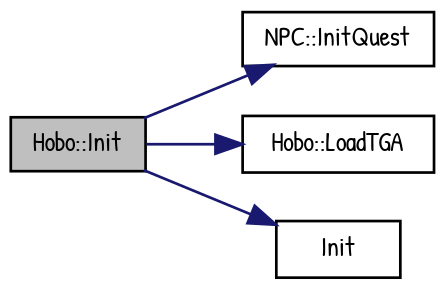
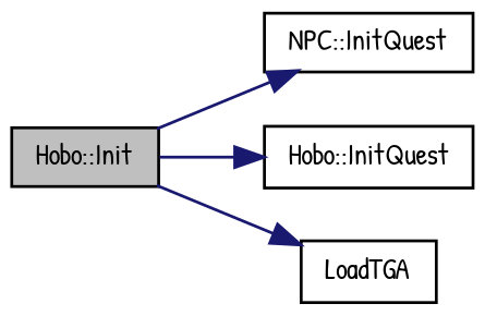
  digraph {
    fontname="Patrick Hand"
    rankdir=LR
    node [color=black fontname="Patrick Hand" fontsize=10 shape=record]
    edge [color=midnightblue fontname="Patrick Hand" fontsize=10 labelfontname=Helvetica labelfontsize=10 style=solid]
    n1 [fillcolor=grey75 fontcolor=black height=0.2 label="Hobo::Init" style=filled width=0.4]
    n2 [height=0.2 label="NPC::InitQuest" width=0.4]
-   n3 [height=0.2 label="Hobo::LoadTGA" width=0.4]
-   n4 [height=0.2 label=Init width=0.4]
+   n3 [height=0.2 label="Hobo::InitQuest" width=0.4]
+   n4 [height=0.2 label=LoadTGA width=0.4]
    n1 -> n2
    n1 -> n3
    n1 -> n4
  }
